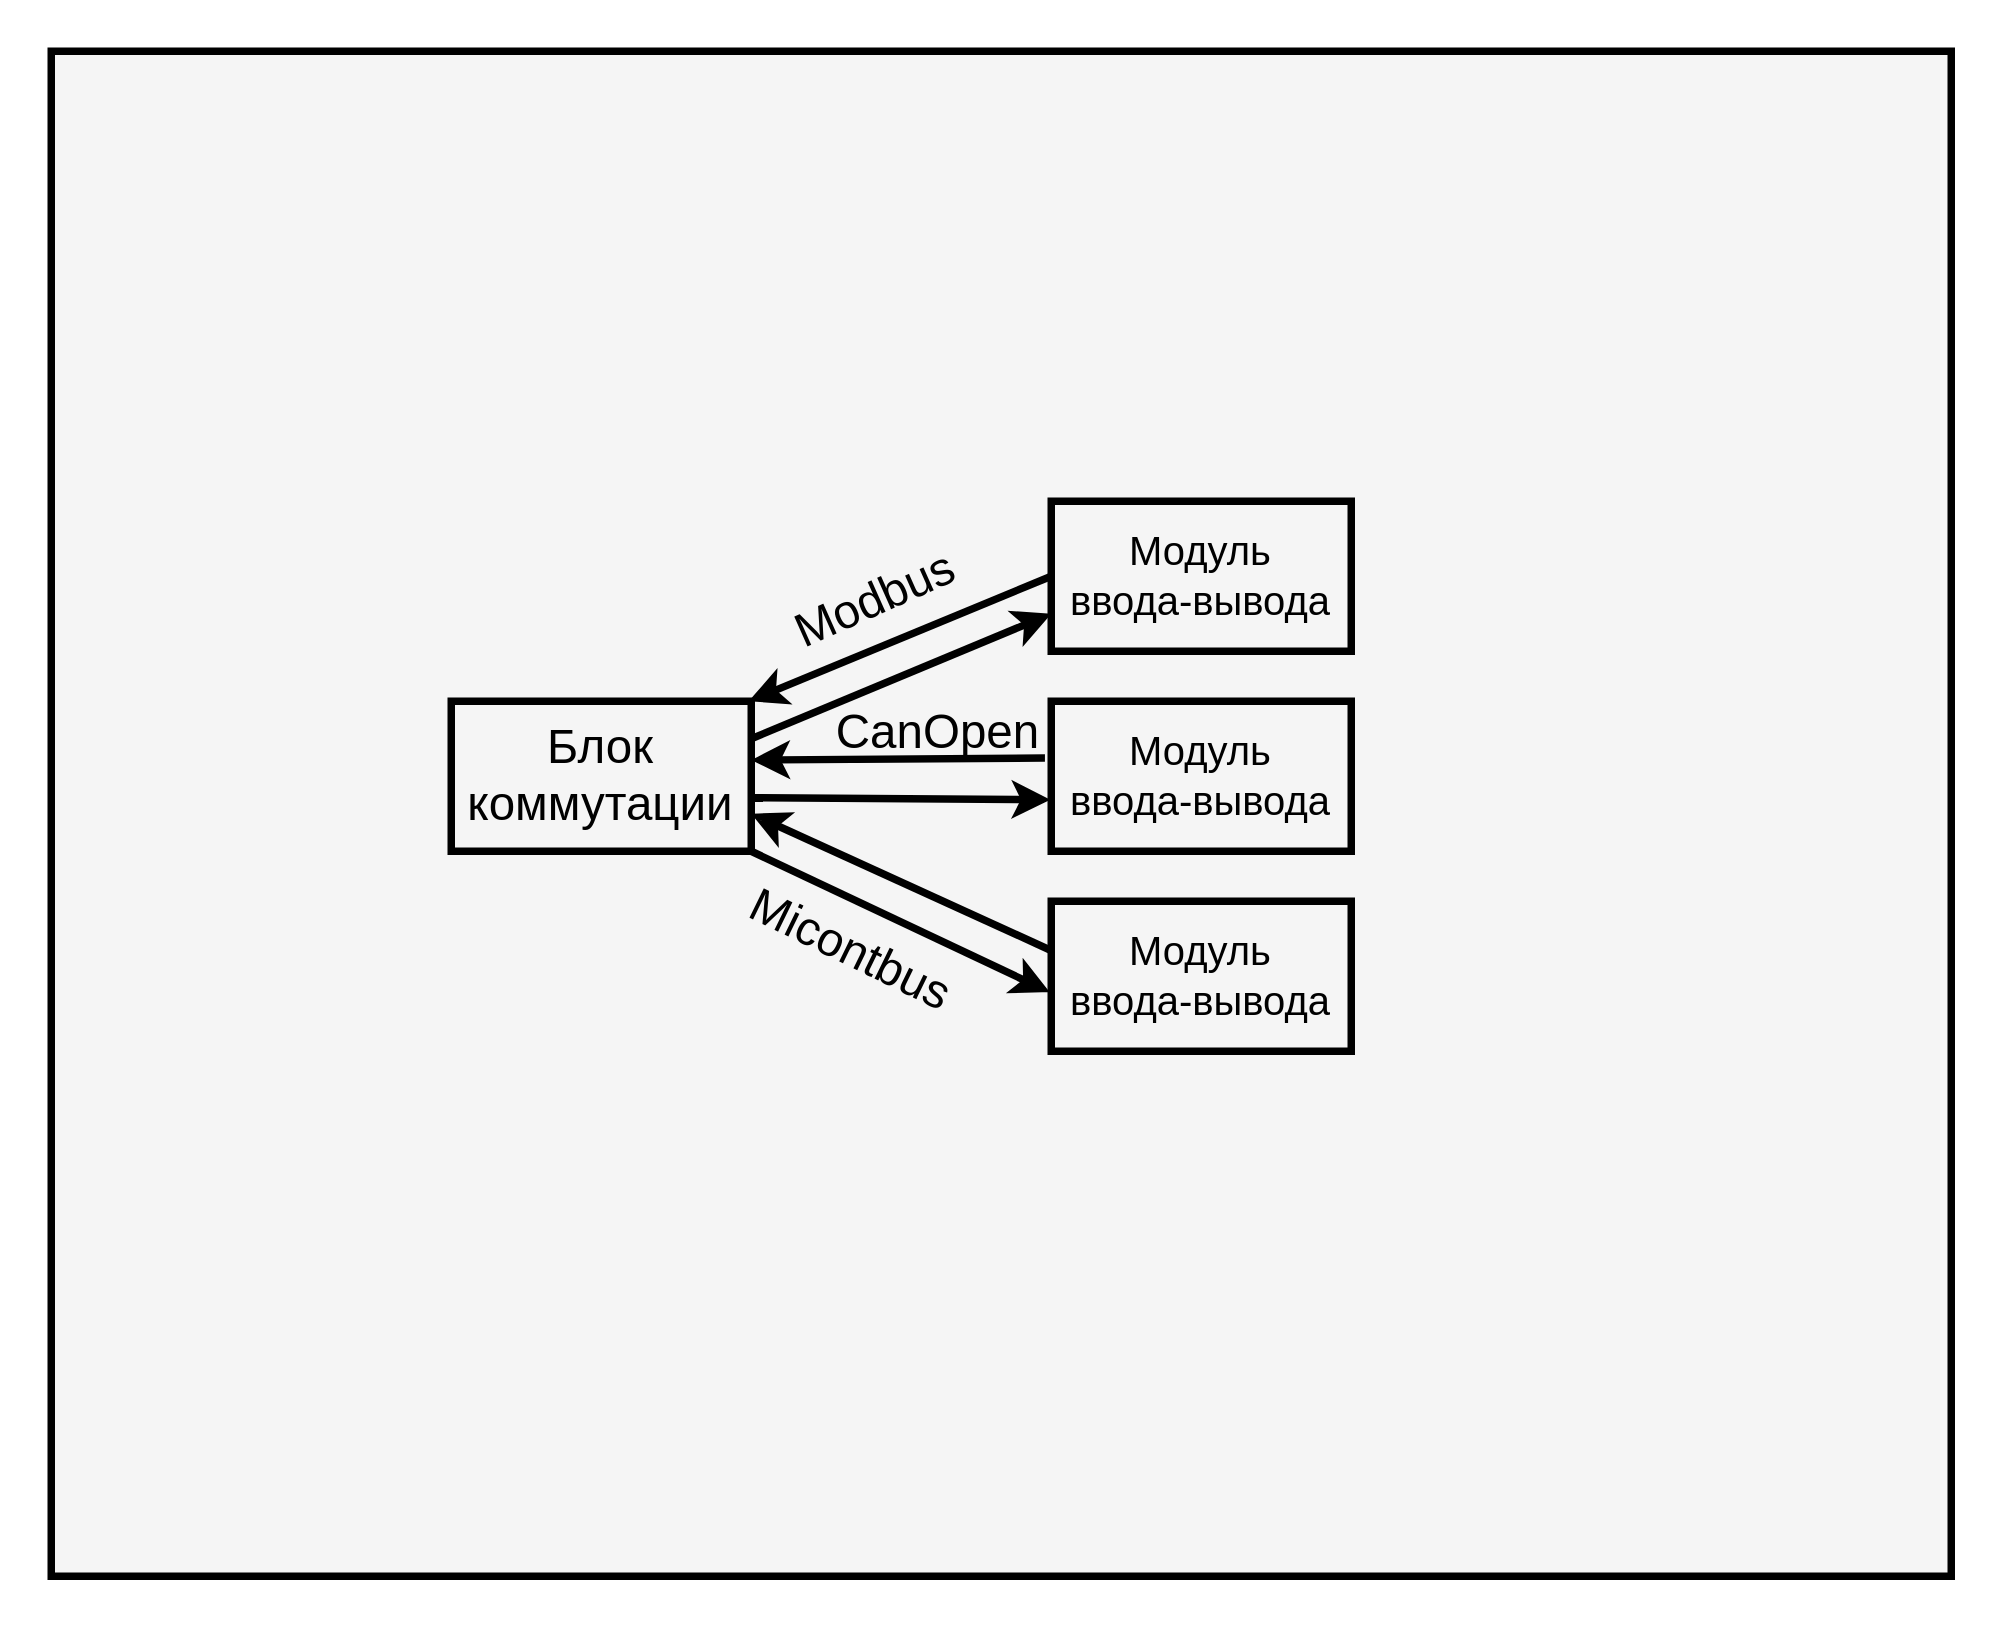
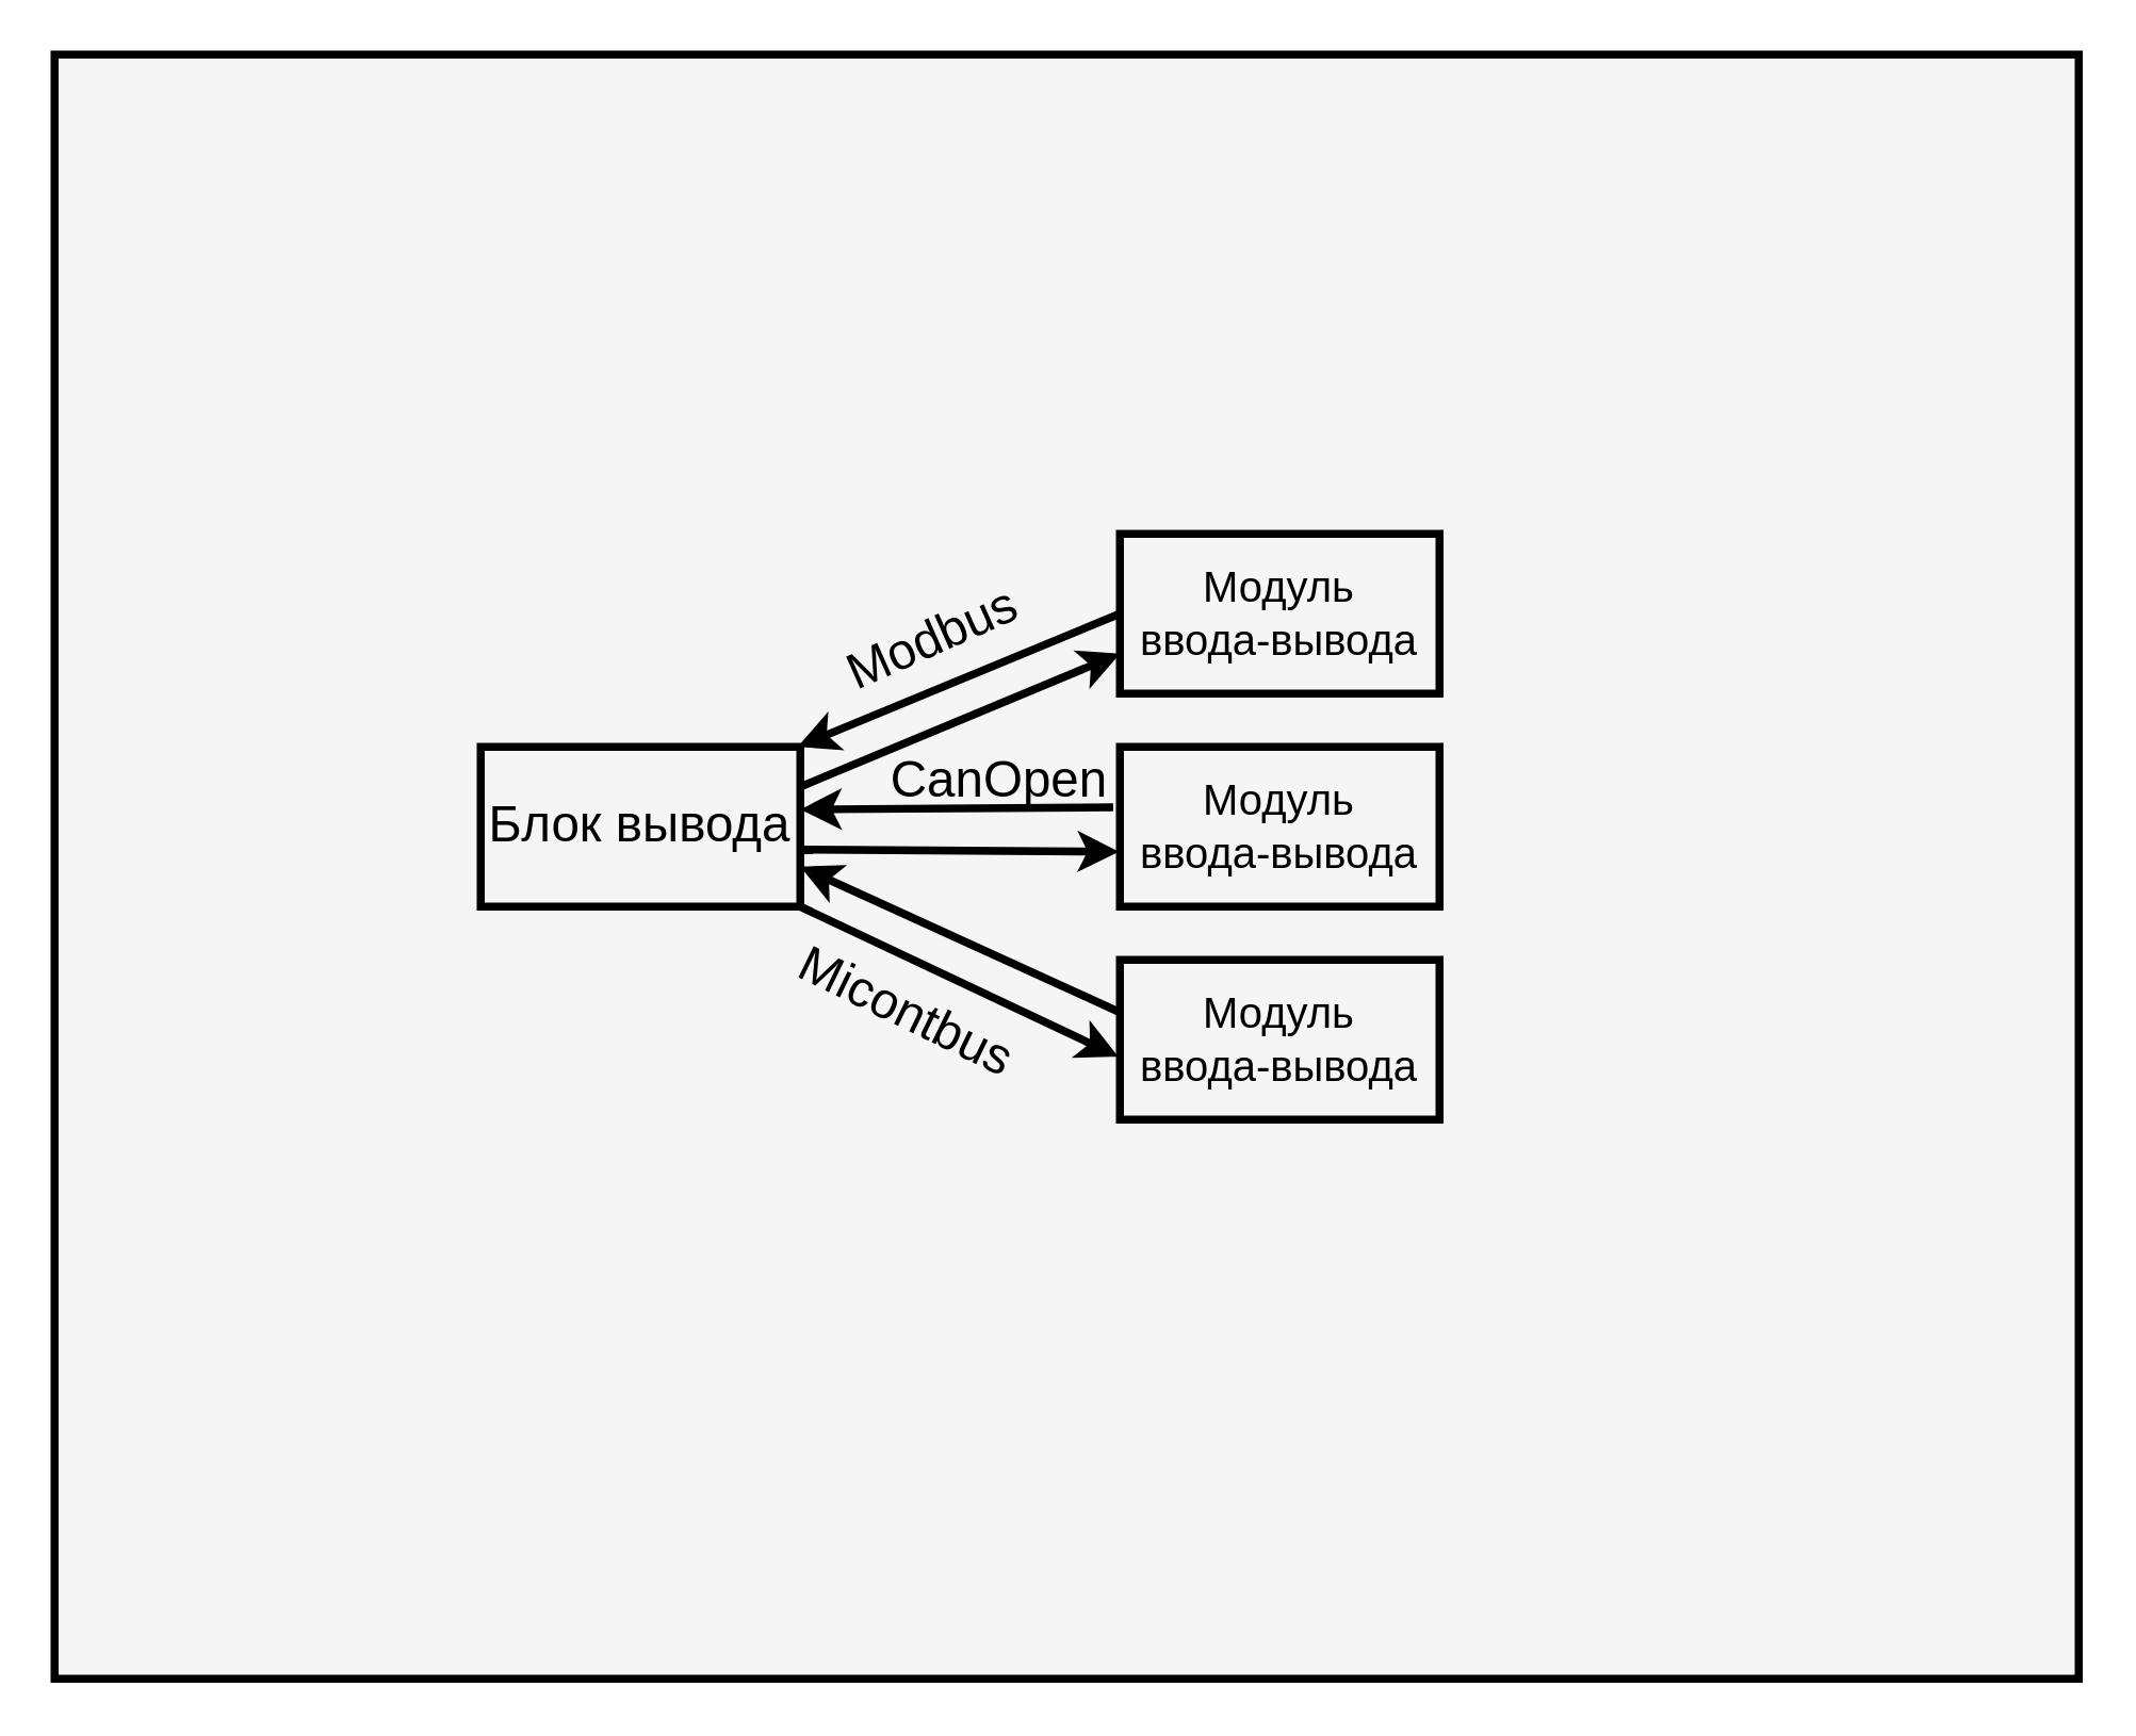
  <mxCell id="0" />
  <mxCell id="1" parent="0" />
  <mxCell id="2" value="" style="rounded=0;whiteSpace=wrap;html=1;fillColor=#f5f5f5;fontColor=#333333;strokeColor=#000000;strokeWidth=3;" parent="1" vertex="1"><mxGeometry y="20" width="760" height="610" as="geometry" x="20" /></mxCell>
  <mxCell id="3" value="" style="rounded=0;whiteSpace=wrap;html=1;fillColor=#f5f5f5;fontColor=#333333;strokeColor=#000000;strokeWidth=3;" parent="1" vertex="1"><mxGeometry x="420" y="200" width="120" height="60" as="geometry" /></mxCell>
  <mxCell id="4" value="" style="rounded=0;whiteSpace=wrap;html=1;fillColor=#f5f5f5;fontColor=#333333;strokeColor=#000000;strokeWidth=3;" parent="1" vertex="1"><mxGeometry x="180" y="280" width="120" height="60" as="geometry" /></mxCell>
- <mxCell id="5" value="&lt;font style=&quot;font-size: 19px;&quot;&gt;Блок коммутации&lt;/font&gt;" style="text;html=1;align=center;verticalAlign=middle;whiteSpace=wrap;rounded=0;strokeWidth=3;fontFamily=Helvetica;fontSize=11;fontColor=#000000;" parent="1" vertex="1"><mxGeometry x="180" y="280" width="120" height="60" as="geometry" /></mxCell>
+ <mxCell id="5" value="&lt;font style=&quot;font-size: 19px;&quot;&gt;Блок вывода&lt;/font&gt;" style="text;html=1;align=center;verticalAlign=middle;whiteSpace=wrap;rounded=0;strokeWidth=3;fontFamily=Helvetica;fontSize=11;fontColor=#000000;" parent="1" vertex="1"><mxGeometry x="180" y="280" width="120" height="60" as="geometry" /></mxCell>
  <mxCell id="6" value="" style="edgeStyle=none;shape=connector;rounded=1;html=1;labelBackgroundColor=default;strokeColor=#000000;strokeWidth=3;fontFamily=Helvetica;fontSize=11;fontColor=default;endArrow=none;exitX=0;exitY=0.75;exitDx=0;exitDy=0;entryX=1;entryY=0.25;entryDx=0;entryDy=0;endFill=0;startArrow=classic;startFill=1;" parent="1" source="3" target="5" edge="1"><mxGeometry relative="1" as="geometry"><mxPoint x="418.8" y="266.38" as="sourcePoint" /><mxPoint x="299.4" y="309.78" as="targetPoint" /></mxGeometry></mxCell>
  <mxCell id="7" value="" style="edgeStyle=none;shape=connector;rounded=1;html=1;labelBackgroundColor=default;strokeColor=#000000;strokeWidth=3;fontFamily=Helvetica;fontSize=11;fontColor=default;endArrow=classic;exitX=0;exitY=0.5;exitDx=0;exitDy=0;" parent="1" source="3" edge="1"><mxGeometry relative="1" as="geometry"><mxPoint x="420" y="250" as="sourcePoint" /><mxPoint x="299" y="280" as="targetPoint" /></mxGeometry></mxCell>
  <mxCell id="8" value="" style="rounded=0;whiteSpace=wrap;html=1;fillColor=#f5f5f5;fontColor=#333333;strokeColor=#000000;strokeWidth=3;" parent="1" vertex="1"><mxGeometry x="420" y="360" width="120" height="60" as="geometry" /></mxCell>
  <mxCell id="9" value="" style="rounded=0;whiteSpace=wrap;html=1;fillColor=#f5f5f5;fontColor=#333333;strokeColor=#000000;strokeWidth=3;" parent="1" vertex="1"><mxGeometry x="420" y="280" width="120" height="60" as="geometry" /></mxCell>
  <mxCell id="10" value="" style="edgeStyle=none;shape=connector;rounded=1;html=1;labelBackgroundColor=default;strokeColor=#000000;strokeWidth=3;fontFamily=Helvetica;fontSize=11;fontColor=default;endArrow=none;exitX=-0.005;exitY=0.61;exitDx=0;exitDy=0;entryX=1;entryY=1;entryDx=0;entryDy=0;exitPerimeter=0;endFill=0;startArrow=classic;startFill=1;" parent="1" target="5" edge="1"><mxGeometry relative="1" as="geometry"><mxPoint x="419.4" y="396.38" as="sourcePoint" /><mxPoint x="300" y="439.78" as="targetPoint" /></mxGeometry></mxCell>
  <mxCell id="11" value="" style="edgeStyle=none;shape=connector;rounded=1;html=1;labelBackgroundColor=default;strokeColor=#000000;strokeWidth=3;fontFamily=Helvetica;fontSize=11;fontColor=default;endArrow=classic;exitX=0.005;exitY=0.337;exitDx=0;exitDy=0;exitPerimeter=0;entryX=1;entryY=0.75;entryDx=0;entryDy=0;" parent="1" target="5" edge="1"><mxGeometry relative="1" as="geometry"><mxPoint x="420.6" y="380" as="sourcePoint" /><mxPoint x="300" y="421.78" as="targetPoint" /></mxGeometry></mxCell>
  <mxCell id="12" value="&lt;font style=&quot;font-size: 16px;&quot;&gt;Модуль&lt;br&gt;ввода-вывода&lt;/font&gt;" style="text;html=1;align=center;verticalAlign=middle;whiteSpace=wrap;rounded=0;strokeWidth=3;fontFamily=Helvetica;fontSize=11;fontColor=#000000;" parent="1" vertex="1"><mxGeometry x="420" y="200" width="120" height="60" as="geometry" /></mxCell>
  <mxCell id="13" value="" style="edgeStyle=none;shape=connector;rounded=1;html=1;labelBackgroundColor=default;strokeColor=#000000;strokeWidth=3;fontFamily=Helvetica;fontSize=11;fontColor=default;endArrow=none;exitX=-0.003;exitY=0.656;exitDx=0;exitDy=0;entryX=1.009;entryY=0.643;entryDx=0;entryDy=0;endFill=0;startArrow=classic;startFill=1;exitPerimeter=0;entryPerimeter=0;" parent="1" source="9" target="5" edge="1"><mxGeometry relative="1" as="geometry"><mxPoint x="420" y="270" as="sourcePoint" /><mxPoint x="300" y="320" as="targetPoint" /></mxGeometry></mxCell>
  <mxCell id="14" value="" style="edgeStyle=none;shape=connector;rounded=1;html=1;labelBackgroundColor=default;strokeColor=#000000;strokeWidth=3;fontFamily=Helvetica;fontSize=11;fontColor=default;endArrow=classic;exitX=0.004;exitY=0.378;exitDx=0;exitDy=0;exitPerimeter=0;entryX=1.025;entryY=0.392;entryDx=0;entryDy=0;entryPerimeter=0;" parent="1" edge="1"><mxGeometry relative="1" as="geometry"><mxPoint x="417.48" y="302.68" as="sourcePoint" /><mxPoint x="300" y="303.52" as="targetPoint" /></mxGeometry></mxCell>
  <mxCell id="15" value="&lt;span style=&quot;font-size: 19px;&quot;&gt;Modbus&lt;/span&gt;" style="text;html=1;align=center;verticalAlign=middle;whiteSpace=wrap;rounded=0;strokeWidth=3;fontFamily=Helvetica;fontSize=11;fontColor=#000000;rotation=336;" parent="1" vertex="1"><mxGeometry x="290" y="210" width="120" height="60" as="geometry" /></mxCell>
  <mxCell id="16" value="&lt;font style=&quot;font-size: 19px;&quot;&gt;Micontbus&lt;br&gt;&lt;/font&gt;" style="text;html=1;align=center;verticalAlign=middle;whiteSpace=wrap;rounded=0;strokeWidth=3;fontFamily=Helvetica;fontSize=11;fontColor=#000000;rotation=26;" parent="1" vertex="1"><mxGeometry x="280" y="350" width="120" height="60" as="geometry" /></mxCell>
  <mxCell id="17" value="&lt;font style=&quot;font-size: 16px;&quot;&gt;Модуль&lt;br&gt;ввода-вывода&lt;/font&gt;" style="text;html=1;align=center;verticalAlign=middle;whiteSpace=wrap;rounded=0;strokeWidth=3;fontFamily=Helvetica;fontSize=11;fontColor=#000000;" parent="1" vertex="1"><mxGeometry x="420" y="280" width="120" height="60" as="geometry" /></mxCell>
  <mxCell id="18" value="&lt;font style=&quot;font-size: 16px;&quot;&gt;Модуль&lt;br&gt;ввода-вывода&lt;/font&gt;" style="text;html=1;align=center;verticalAlign=middle;whiteSpace=wrap;rounded=0;strokeWidth=3;fontFamily=Helvetica;fontSize=11;fontColor=#000000;" parent="1" vertex="1"><mxGeometry x="420" y="360" width="120" height="60" as="geometry" /></mxCell>
  <mxCell id="19" value="&lt;font style=&quot;font-size: 19px;&quot;&gt;CanOpen&lt;br&gt;&lt;/font&gt;" style="text;html=1;align=center;verticalAlign=middle;whiteSpace=wrap;rounded=0;strokeWidth=3;fontFamily=Helvetica;fontSize=11;fontColor=#000000;rotation=0;" parent="1" vertex="1"><mxGeometry x="315" y="263" width="120" height="60" as="geometry" /></mxCell>
